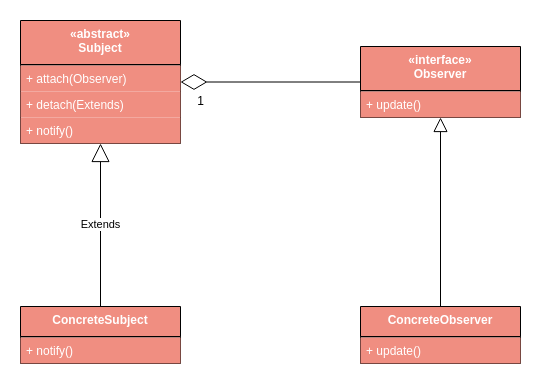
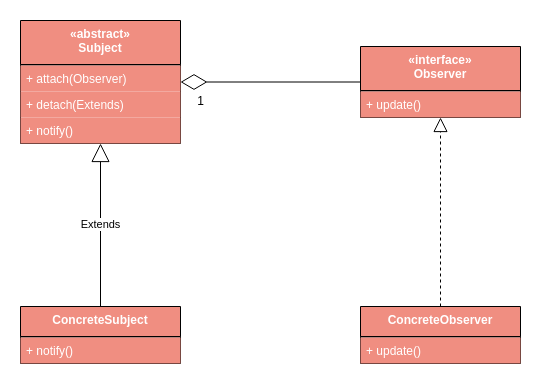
  <mxCell id="0" />
  <mxCell id="1" parent="0" />
  <mxCell id="2" value="«interface»&#10;Observer" style="swimlane;fontStyle=1;align=center;verticalAlign=top;childLayout=stackLayout;horizontal=1;startSize=44;horizontalStack=0;resizeParent=1;resizeParentMax=0;resizeLast=0;collapsible=1;marginBottom=0;fillColor=#F08E81;fontColor=#FFFFFF;" vertex="1" parent="1"><mxGeometry x="360" y="46" width="160" height="71" as="geometry" /></mxCell>
  <mxCell id="3" value="" style="line;strokeWidth=1;fillColor=#F08E81;align=left;verticalAlign=middle;spacingTop=-1;spacingLeft=3;spacingRight=3;rotatable=0;labelPosition=right;points=[];portConstraint=eastwest;fontColor=#FFFFFF;" vertex="1" parent="2"><mxGeometry y="44" width="160" height="1" as="geometry" /></mxCell>
  <mxCell id="4" value="+ update()" style="text;strokeColor=none;fillColor=#F08E81;align=left;verticalAlign=top;spacingLeft=4;spacingRight=4;overflow=hidden;rotatable=0;points=[[0,0.5],[1,0.5]];portConstraint=eastwest;fontColor=#FFFFFF;" vertex="1" parent="2"><mxGeometry y="45" width="160" height="26" as="geometry" /></mxCell>
  <mxCell id="5" value="«abstract»&#10;Subject" style="swimlane;fontStyle=1;align=center;verticalAlign=top;childLayout=stackLayout;horizontal=1;startSize=44;horizontalStack=0;resizeParent=1;resizeParentMax=0;resizeLast=0;collapsible=1;marginBottom=0;fillColor=#F08E81;fontColor=#FFFFFF;" vertex="1" parent="1"><mxGeometry x="20" y="20" width="160" height="123" as="geometry" /></mxCell>
  <mxCell id="6" value="" style="line;strokeWidth=1;fillColor=#F08E81;align=left;verticalAlign=middle;spacingTop=-1;spacingLeft=3;spacingRight=3;rotatable=0;labelPosition=right;points=[];portConstraint=eastwest;fontColor=#FFFFFF;" vertex="1" parent="5"><mxGeometry y="44" width="160" height="1" as="geometry" /></mxCell>
  <mxCell id="7" value="+ attach(Observer)" style="text;strokeColor=none;fillColor=#F08E81;align=left;verticalAlign=top;spacingLeft=4;spacingRight=4;overflow=hidden;rotatable=0;points=[[0,0.5],[1,0.5]];portConstraint=eastwest;fontColor=#FFFFFF;" vertex="1" parent="5"><mxGeometry y="45" width="160" height="26" as="geometry" /></mxCell>
  <mxCell id="8" value="+ detach(Extends)" style="text;strokeColor=none;fillColor=#F08E81;align=left;verticalAlign=top;spacingLeft=4;spacingRight=4;overflow=hidden;rotatable=0;points=[[0,0.5],[1,0.5]];portConstraint=eastwest;fontColor=#FFFFFF;" vertex="1" parent="5"><mxGeometry y="71" width="160" height="26" as="geometry" /></mxCell>
  <mxCell id="9" value="+ notify()" style="text;strokeColor=none;fillColor=#F08E81;align=left;verticalAlign=top;spacingLeft=4;spacingRight=4;overflow=hidden;rotatable=0;points=[[0,0.5],[1,0.5]];portConstraint=eastwest;fontColor=#FFFFFF;" vertex="1" parent="5"><mxGeometry y="97" width="160" height="26" as="geometry" /></mxCell>
  <mxCell id="10" value="ConcreteSubject" style="swimlane;fontStyle=1;align=center;verticalAlign=top;childLayout=stackLayout;horizontal=1;startSize=30;horizontalStack=0;resizeParent=1;resizeParentMax=0;resizeLast=0;collapsible=1;marginBottom=0;fillColor=#F08E81;fontColor=#FFFFFF;" vertex="1" parent="1"><mxGeometry x="20" y="306" width="160" height="57" as="geometry" /></mxCell>
  <mxCell id="11" value="" style="line;strokeWidth=1;fillColor=#F08E81;align=left;verticalAlign=middle;spacingTop=-1;spacingLeft=3;spacingRight=3;rotatable=0;labelPosition=right;points=[];portConstraint=eastwest;fontColor=#FFFFFF;" vertex="1" parent="10"><mxGeometry y="30" width="160" height="1" as="geometry" /></mxCell>
  <mxCell id="12" value="+ notify()" style="text;strokeColor=none;fillColor=#F08E81;align=left;verticalAlign=top;spacingLeft=4;spacingRight=4;overflow=hidden;rotatable=0;points=[[0,0.5],[1,0.5]];portConstraint=eastwest;fontColor=#FFFFFF;" vertex="1" parent="10"><mxGeometry y="31" width="160" height="26" as="geometry" /></mxCell>
  <mxCell id="13" value="ConcreteObserver" style="swimlane;fontStyle=1;align=center;verticalAlign=top;childLayout=stackLayout;horizontal=1;startSize=30;horizontalStack=0;resizeParent=1;resizeParentMax=0;resizeLast=0;collapsible=1;marginBottom=0;fillColor=#F08E81;fontColor=#FFFFFF;" vertex="1" parent="1"><mxGeometry x="360" y="306" width="160" height="57" as="geometry" /></mxCell>
  <mxCell id="14" value="" style="line;strokeWidth=1;fillColor=#F08E81;align=left;verticalAlign=middle;spacingTop=-1;spacingLeft=3;spacingRight=3;rotatable=0;labelPosition=right;points=[];portConstraint=eastwest;fontColor=#FFFFFF;" vertex="1" parent="13"><mxGeometry y="30" width="160" height="1" as="geometry" /></mxCell>
  <mxCell id="15" value="+ update()" style="text;strokeColor=none;fillColor=#F08E81;align=left;verticalAlign=top;spacingLeft=4;spacingRight=4;overflow=hidden;rotatable=0;points=[[0,0.5],[1,0.5]];portConstraint=eastwest;fontColor=#FFFFFF;" vertex="1" parent="13"><mxGeometry y="31" width="160" height="26" as="geometry" /></mxCell>
- <mxCell id="16" value="" style="endArrow=block;dashed=0;endFill=0;endSize=12;html=1;fontColor=#FFFFFF;entryX=0.5;entryY=1;entryDx=0;entryDy=0;exitX=0.5;exitY=0;exitDx=0;exitDy=0;" edge="1" parent="1" source="13" target="2"><mxGeometry width="160" relative="1" as="geometry"><mxPoint x="170" y="436" as="sourcePoint" /><mxPoint x="330" y="436" as="targetPoint" /></mxGeometry></mxCell>
+ <mxCell id="16" value="" style="endArrow=block;dashed=1;endFill=0;endSize=12;html=1;fontColor=#FFFFFF;entryX=0.5;entryY=1;entryDx=0;entryDy=0;exitX=0.5;exitY=0;exitDx=0;exitDy=0;" edge="1" parent="1" source="13" target="2"><mxGeometry width="160" relative="1" as="geometry"><mxPoint x="170" y="436" as="sourcePoint" /><mxPoint x="330" y="436" as="targetPoint" /></mxGeometry></mxCell>
  <mxCell id="17" value="Extends" style="endArrow=block;endSize=16;endFill=0;html=1;fontColor=#000000;entryX=0.5;entryY=1;entryDx=0;entryDy=0;exitX=0.5;exitY=0;exitDx=0;exitDy=0;" edge="1" parent="1" source="10" target="5"><mxGeometry width="160" relative="1" as="geometry"><mxPoint x="30" y="426" as="sourcePoint" /><mxPoint x="190" y="426" as="targetPoint" /></mxGeometry></mxCell>
  <mxCell id="18" value="" style="endArrow=diamondThin;endFill=0;endSize=24;html=1;fontColor=#000000;entryX=1;entryY=0.5;entryDx=0;entryDy=0;exitX=0;exitY=0.5;exitDx=0;exitDy=0;" edge="1" parent="1" source="2" target="5"><mxGeometry width="160" relative="1" as="geometry"><mxPoint x="160" y="466" as="sourcePoint" /><mxPoint x="320" y="466" as="targetPoint" /></mxGeometry></mxCell>
  <mxCell id="19" value="1" style="text;html=1;align=center;verticalAlign=middle;resizable=0;points=[];autosize=1;fontColor=#000000;" vertex="1" parent="1"><mxGeometry x="190" y="91" width="20" height="20" as="geometry" /></mxCell>
